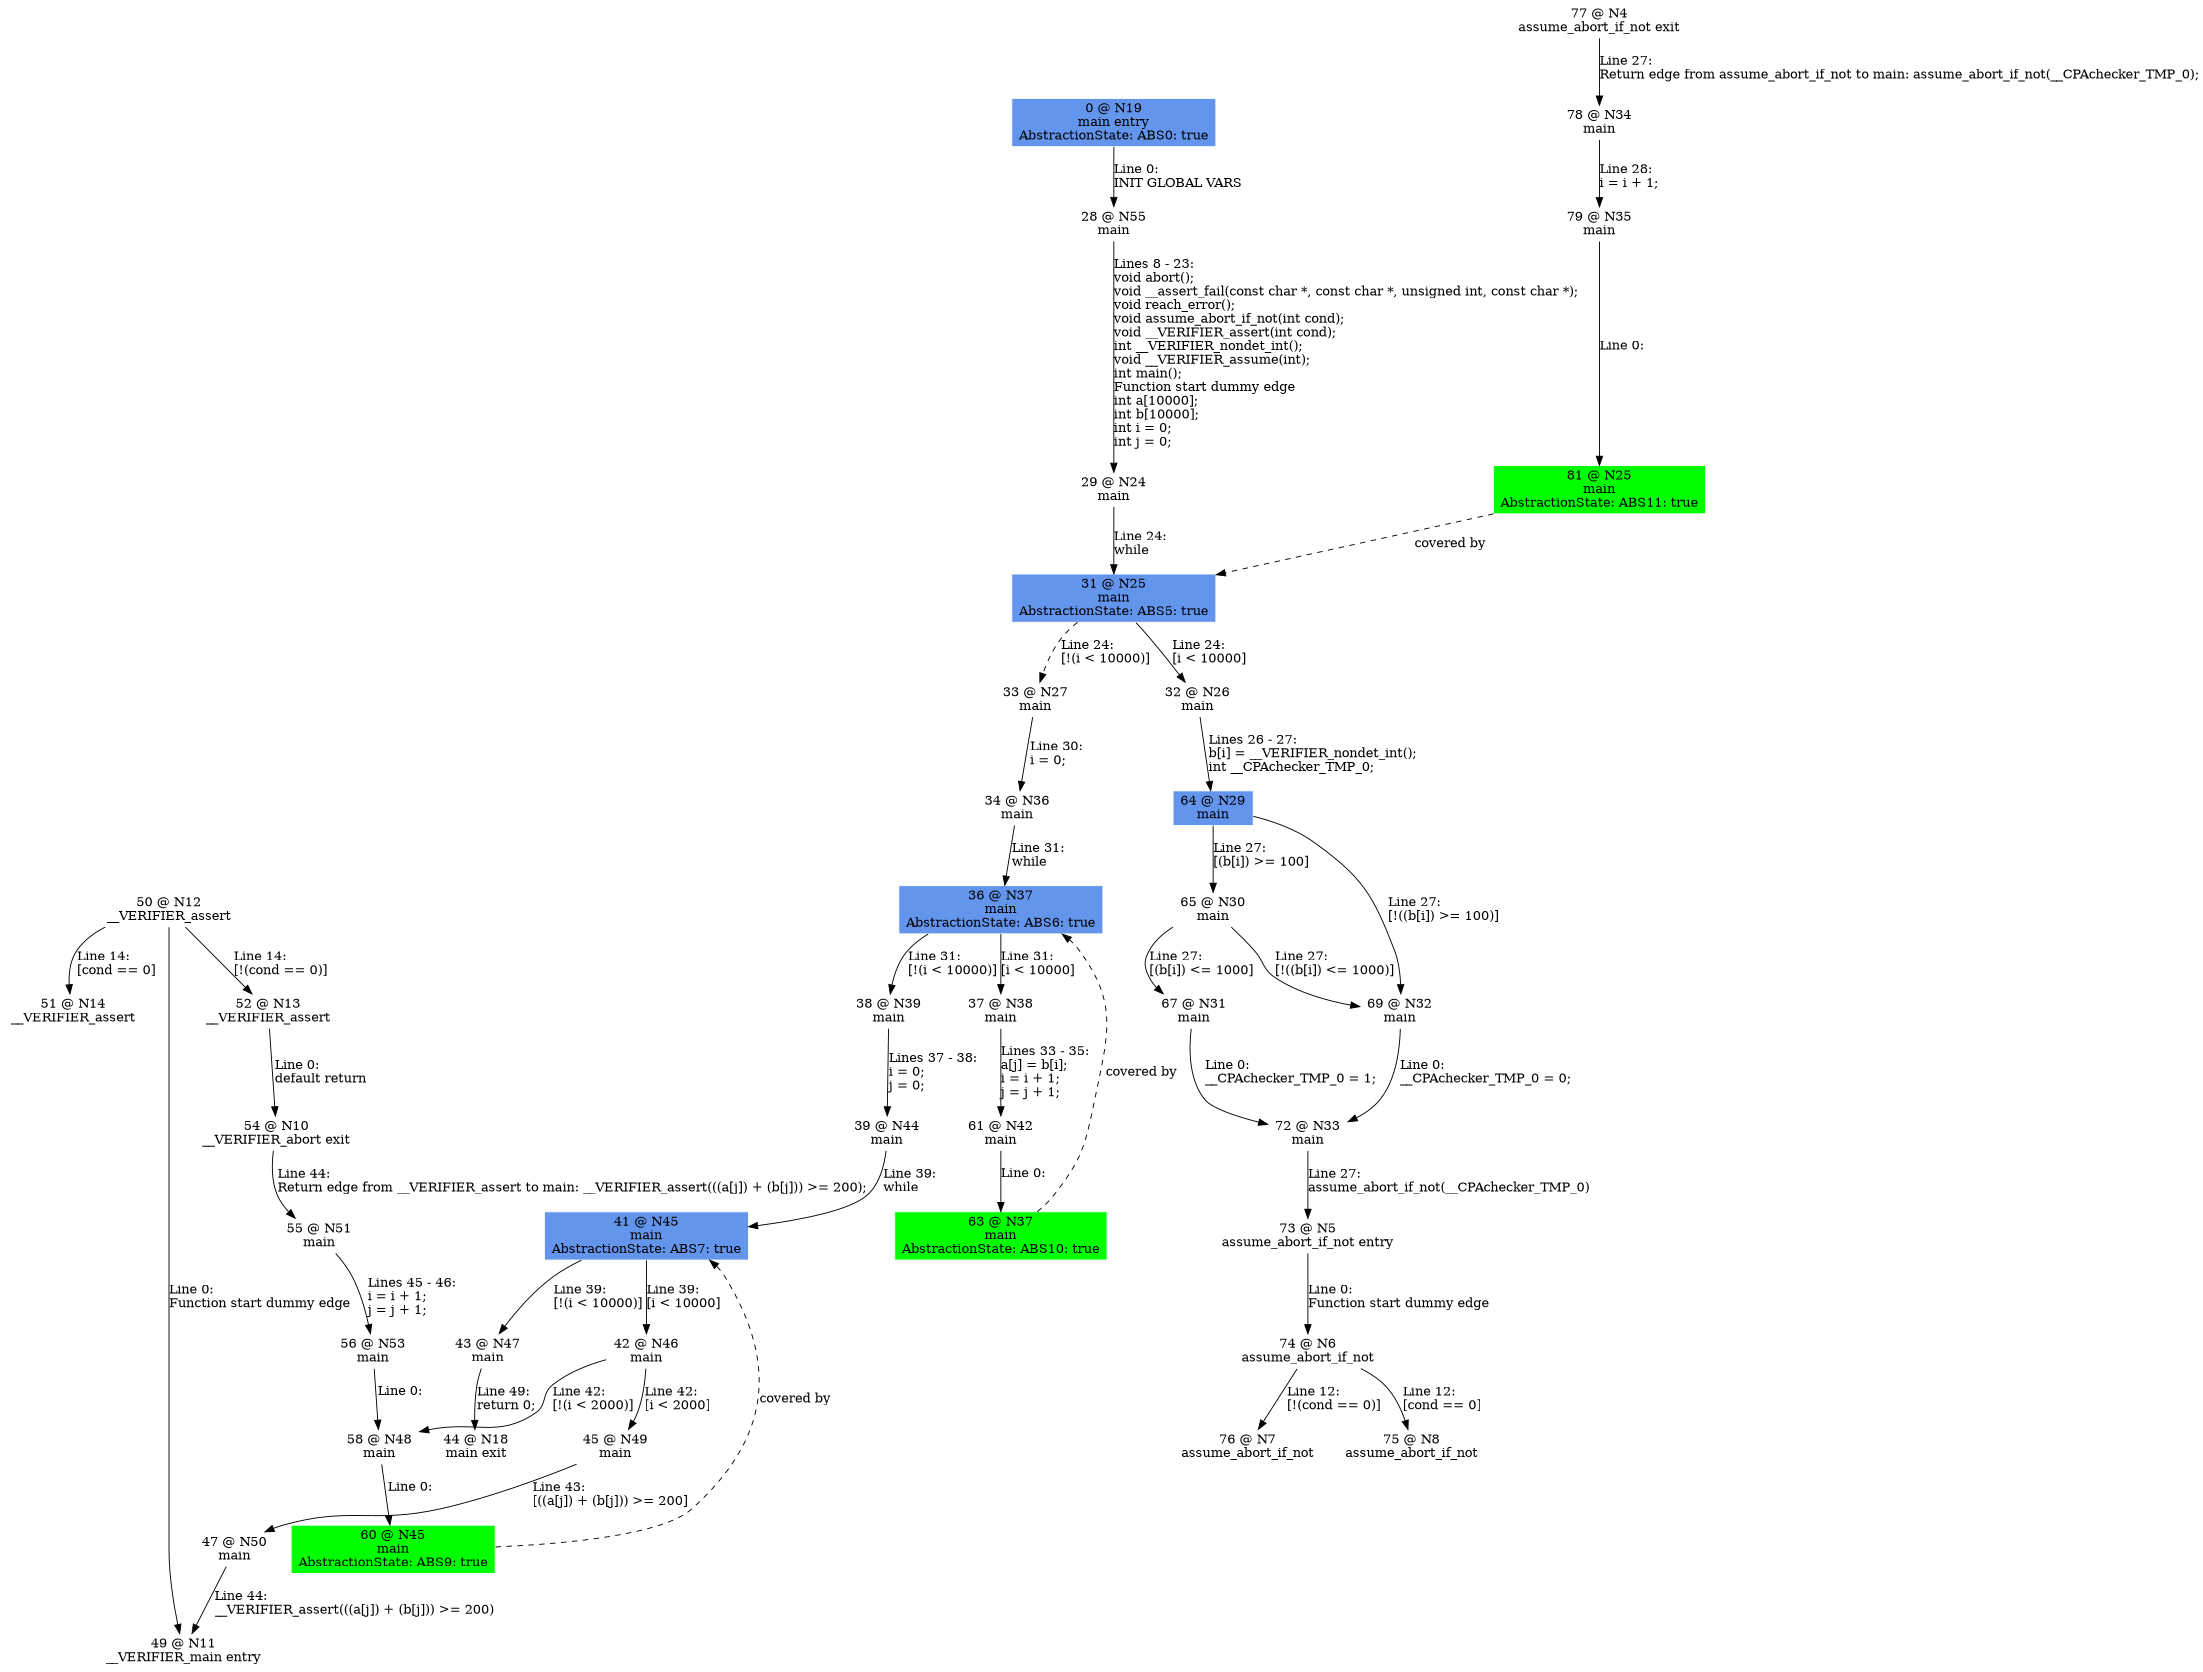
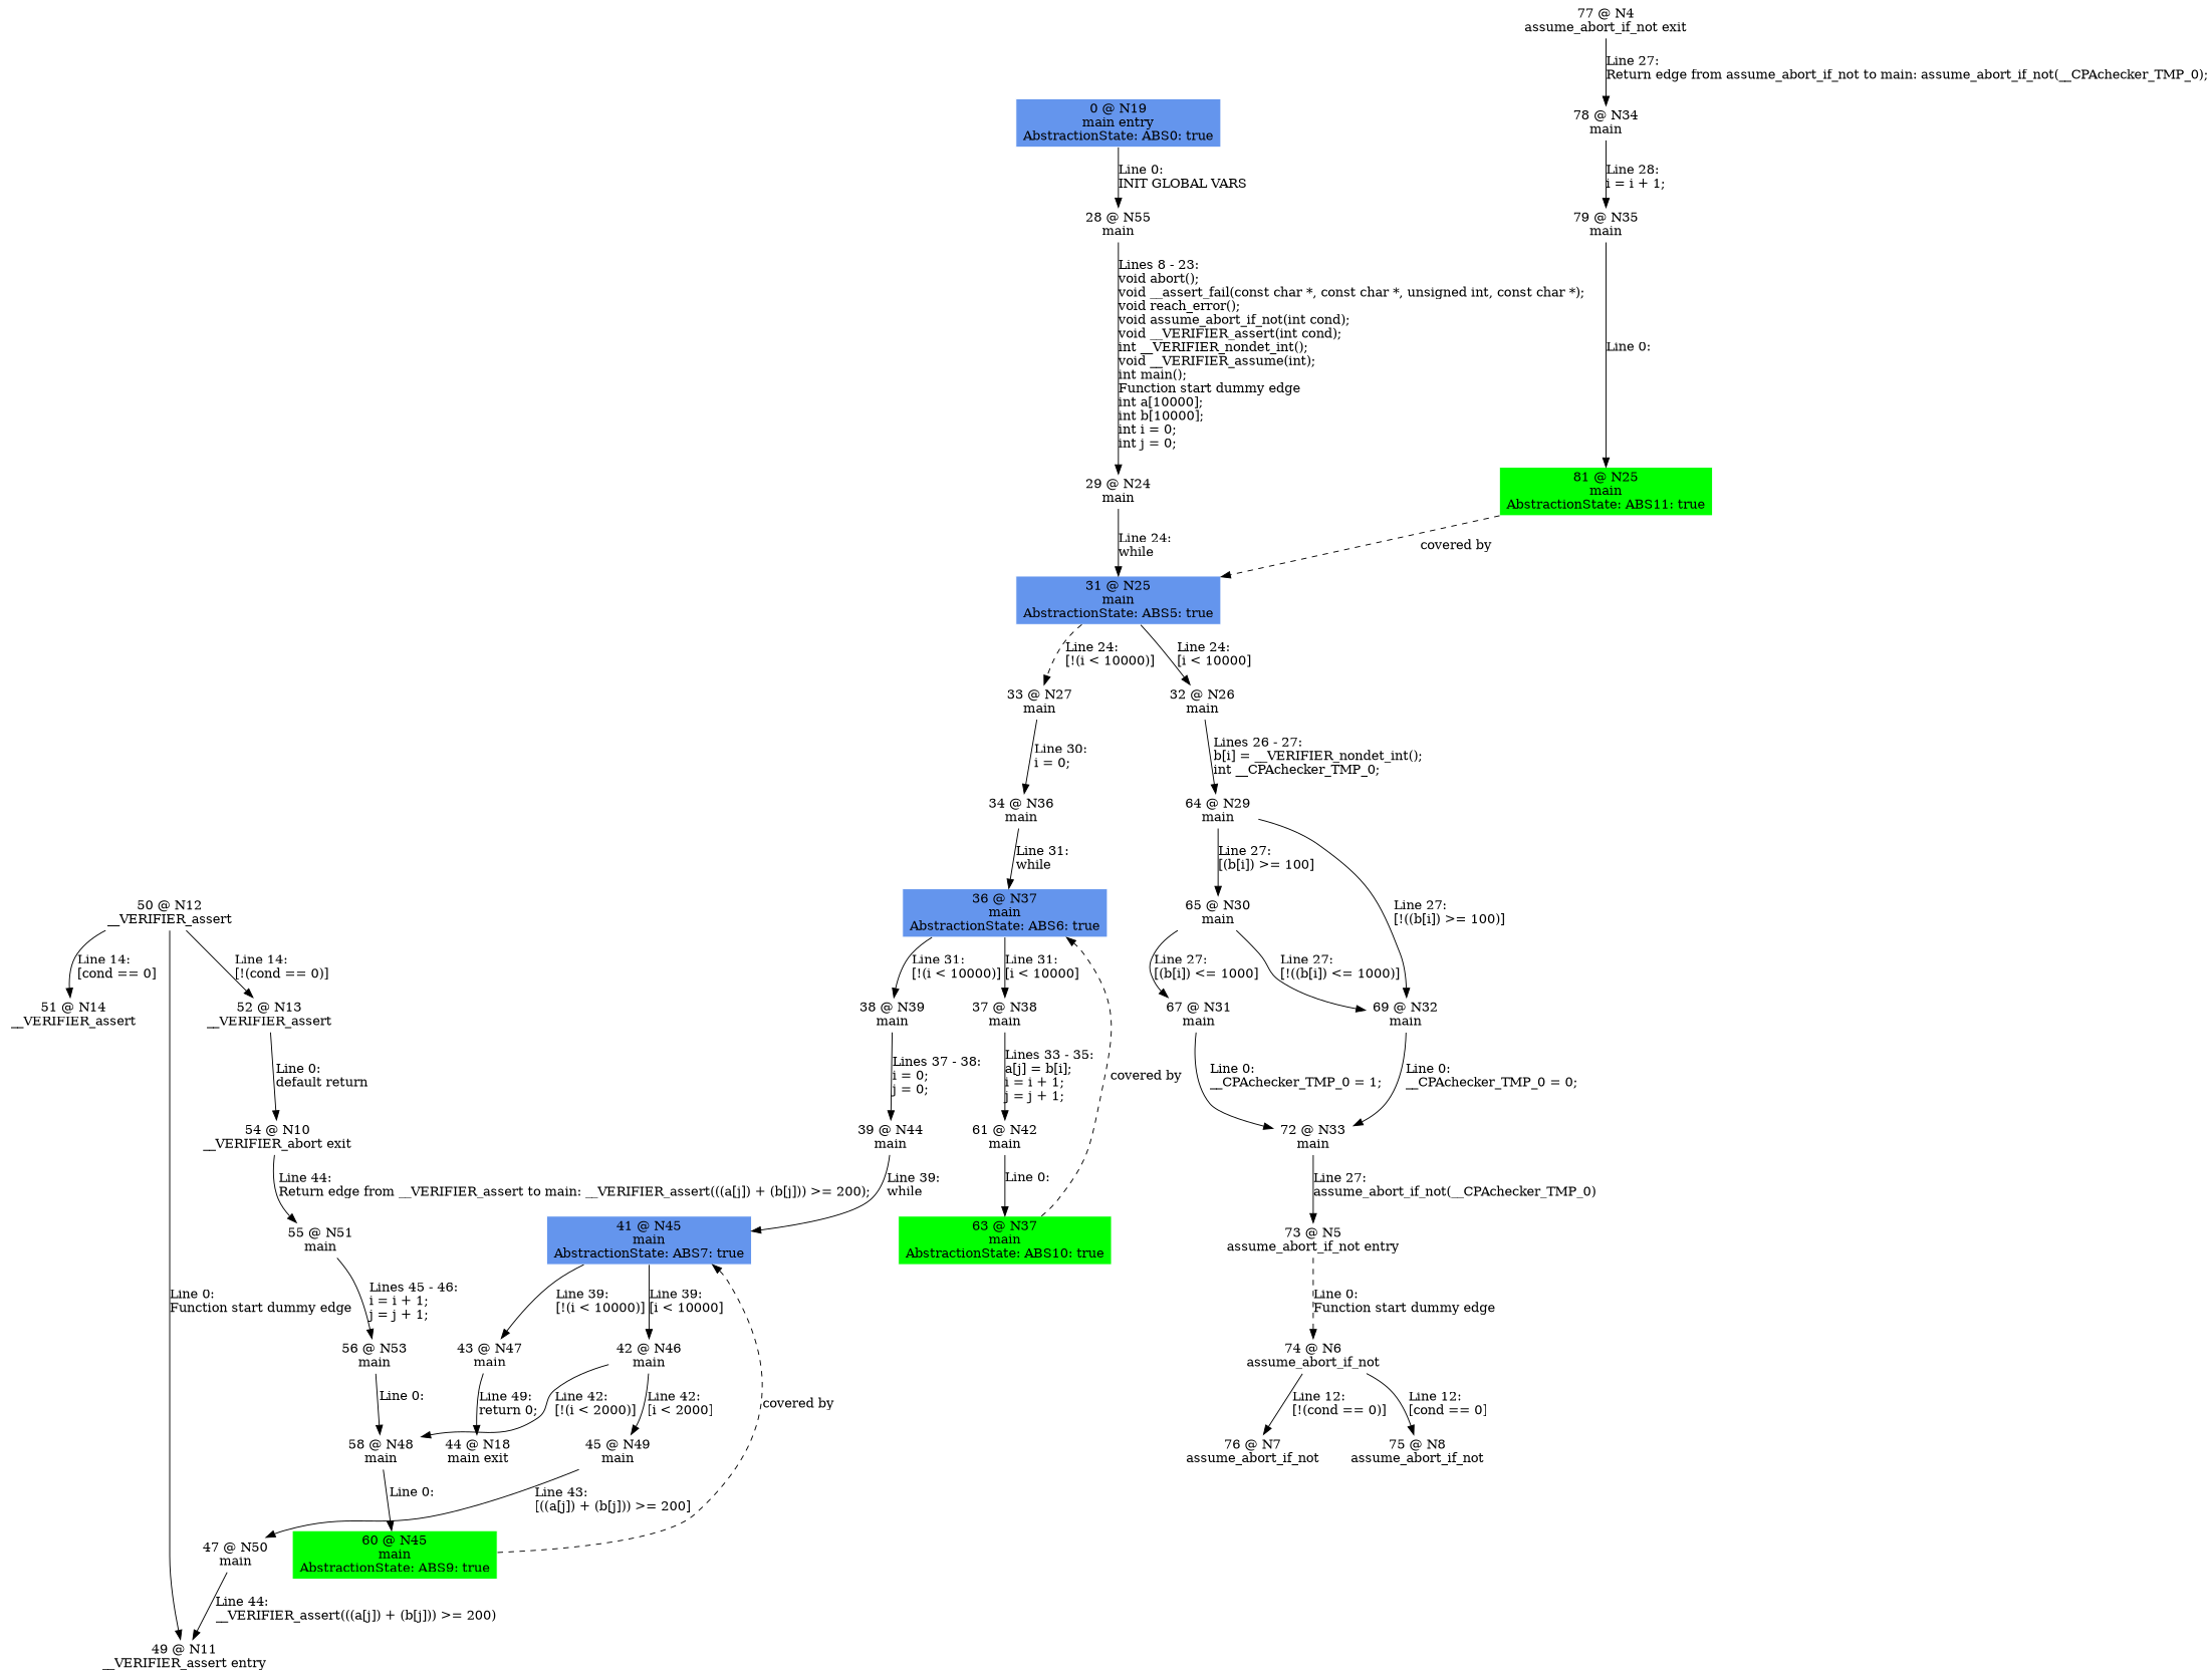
  digraph {
    node [color=white shape=box style=filled]
    n1 [fillcolor=cornflowerblue label="0 @ N19\nmain entry\nAbstractionState: ABS0: true\n"]
    n2 [label="28 @ N55\nmain\n"]
    n3 [label="29 @ N24\nmain\n"]
    n4 [fillcolor=cornflowerblue label="31 @ N25\nmain\nAbstractionState: ABS5: true\n"]
    n5 [label="33 @ N27\nmain\n"]
    n6 [label="32 @ N26\nmain\n"]
    n7 [label="34 @ N36\nmain\n"]
-   n8 [label="64 @ N29\nmain\n" fillcolor=cornflowerblue]
+   n8 [label="64 @ N29\nmain\n"]
    n9 [fillcolor=cornflowerblue label="36 @ N37\nmain\nAbstractionState: ABS6: true\n"]
    n10 [label="38 @ N39\nmain\n"]
    n11 [label="37 @ N38\nmain\n"]
    n12 [label="39 @ N44\nmain\n"]
    n13 [label="61 @ N42\nmain\n"]
    n14 [fillcolor=cornflowerblue label="41 @ N45\nmain\nAbstractionState: ABS7: true\n"]
    n15 [label="43 @ N47\nmain\n"]
    n16 [label="42 @ N46\nmain\n"]
    n17 [label="44 @ N18\nmain exit\n"]
    n18 [label="58 @ N48\nmain\n"]
    n19 [label="45 @ N49\nmain\n"]
    n20 [fillcolor=green label="60 @ N45\nmain\nAbstractionState: ABS9: true\n"]
    n21 [label="47 @ N50\nmain\n"]
-   n22 [label="49 @ N11\n__VERIFIER_main entry\n"]
+   n22 [label="49 @ N11\n__VERIFIER_assert entry\n"]
    n23 [label="50 @ N12\n__VERIFIER_assert\n"]
    n24 [label="52 @ N13\n__VERIFIER_assert\n"]
    n25 [label="51 @ N14\n__VERIFIER_assert\n"]
    n26 [label="54 @ N10\n__VERIFIER_abort exit\n"]
    n27 [label="55 @ N51\nmain\n"]
    n28 [label="56 @ N53\nmain\n"]
    n29 [fillcolor=green label="63 @ N37\nmain\nAbstractionState: ABS10: true\n"]
    n30 [label="69 @ N32\nmain\n"]
    n31 [label="65 @ N30\nmain\n"]
    n32 [label="72 @ N33\nmain\n"]
    n33 [label="67 @ N31\nmain\n"]
    n34 [label="73 @ N5\nassume_abort_if_not entry\n"]
    n35 [label="74 @ N6\nassume_abort_if_not\n"]
    n36 [label="76 @ N7\nassume_abort_if_not\n"]
    n37 [label="75 @ N8\nassume_abort_if_not\n"]
    n38 [label="77 @ N4\nassume_abort_if_not exit\n"]
    n39 [label="78 @ N34\nmain\n"]
    n40 [label="79 @ N35\nmain\n"]
    n41 [fillcolor=green label="81 @ N25\nmain\nAbstractionState: ABS11: true\n"]
    n1 -> n2 [label="Line 0: \lINIT GLOBAL VARS\l"]
    n2 -> n3 [label="Lines 8 - 23: \lvoid abort();\lvoid __assert_fail(const char *, const char *, unsigned int, const char *);\lvoid reach_error();\lvoid assume_abort_if_not(int cond);\lvoid __VERIFIER_assert(int cond);\lint __VERIFIER_nondet_int();\lvoid __VERIFIER_assume(int);\lint main();\lFunction start dummy edge\lint a[10000];\lint b[10000];\lint i = 0;\lint j = 0;\l"]
    n3 -> n4 [label="Line 24: \lwhile\l"]
    n4 -> n5 [label="Line 24: \l[!(i < 10000)]\l" style=dashed]
    n4 -> n6 [label="Line 24: \l[i < 10000]\l"]
    n5 -> n7 [label="Line 30: \li = 0;\l"]
    n6 -> n8 [label="Lines 26 - 27: \lb[i] = __VERIFIER_nondet_int();\lint __CPAchecker_TMP_0;\l"]
    n7 -> n9 [label="Line 31: \lwhile\l"]
    n8 -> n30 [label="Line 27: \l[!((b[i]) >= 100)]\l"]
    n8 -> n31 [label="Line 27: \l[(b[i]) >= 100]\l"]
    n9 -> n10 [label="Line 31: \l[!(i < 10000)]\l"]
    n9 -> n11 [label="Line 31: \l[i < 10000]\l"]
    n10 -> n12 [label="Lines 37 - 38: \li = 0;\lj = 0;\l"]
    n11 -> n13 [label="Lines 33 - 35: \la[j] = b[i];\li = i + 1;\lj = j + 1;\l"]
    n12 -> n14 [label="Line 39: \lwhile\l"]
    n13 -> n29 [label="Line 0: \l\l"]
    n14 -> n15 [label="Line 39: \l[!(i < 10000)]\l"]
    n14 -> n16 [label="Line 39: \l[i < 10000]\l"]
    n15 -> n17 [label="Line 49: \lreturn 0;\l"]
    n16 -> n18 [label="Line 42: \l[!(i < 2000)]\l"]
    n16 -> n19 [label="Line 42: \l[i < 2000]\l"]
    n18 -> n20 [label="Line 0: \l\l"]
    n19 -> n21 [label="Line 43: \l[((a[j]) + (b[j])) >= 200]\l"]
    n20 -> n14 [label="covered by" style=dashed weight=0]
    n21 -> n22 [label="Line 44: \l__VERIFIER_assert(((a[j]) + (b[j])) >= 200)\l"]
    n23 -> n22 [label="Line 0: \lFunction start dummy edge\l"]
    n23 -> n24 [label="Line 14: \l[!(cond == 0)]\l"]
    n23 -> n25 [label="Line 14: \l[cond == 0]\l"]
    n24 -> n26 [label="Line 0: \ldefault return\l"]
    n26 -> n27 [label="Line 44: \lReturn edge from __VERIFIER_assert to main: __VERIFIER_assert(((a[j]) + (b[j])) >= 200);\l"]
    n27 -> n28 [label="Lines 45 - 46: \li = i + 1;\lj = j + 1;\l"]
    n28 -> n18 [label="Line 0: \l\l"]
    n29 -> n9 [label="covered by" style=dashed weight=0]
    n30 -> n32 [label="Line 0: \l__CPAchecker_TMP_0 = 0;\l"]
    n31 -> n30 [label="Line 27: \l[!((b[i]) <= 1000)]\l"]
    n31 -> n33 [label="Line 27: \l[(b[i]) <= 1000]\l"]
    n32 -> n34 [label="Line 27: \lassume_abort_if_not(__CPAchecker_TMP_0)\l"]
    n33 -> n32 [label="Line 0: \l__CPAchecker_TMP_0 = 1;\l"]
-   n34 -> n35 [label="Line 0: \lFunction start dummy edge\l"]
+   n34 -> n35 [label="Line 0: \lFunction start dummy edge\l" style=dashed]
    n35 -> n36 [label="Line 12: \l[!(cond == 0)]\l"]
    n35 -> n37 [label="Line 12: \l[cond == 0]\l"]
    n38 -> n39 [label="Line 27: \lReturn edge from assume_abort_if_not to main: assume_abort_if_not(__CPAchecker_TMP_0);\l"]
    n39 -> n40 [label="Line 28: \li = i + 1;\l"]
    n40 -> n41 [label="Line 0: \l\l"]
    n41 -> n4 [label="covered by" style=dashed weight=0]
  }
